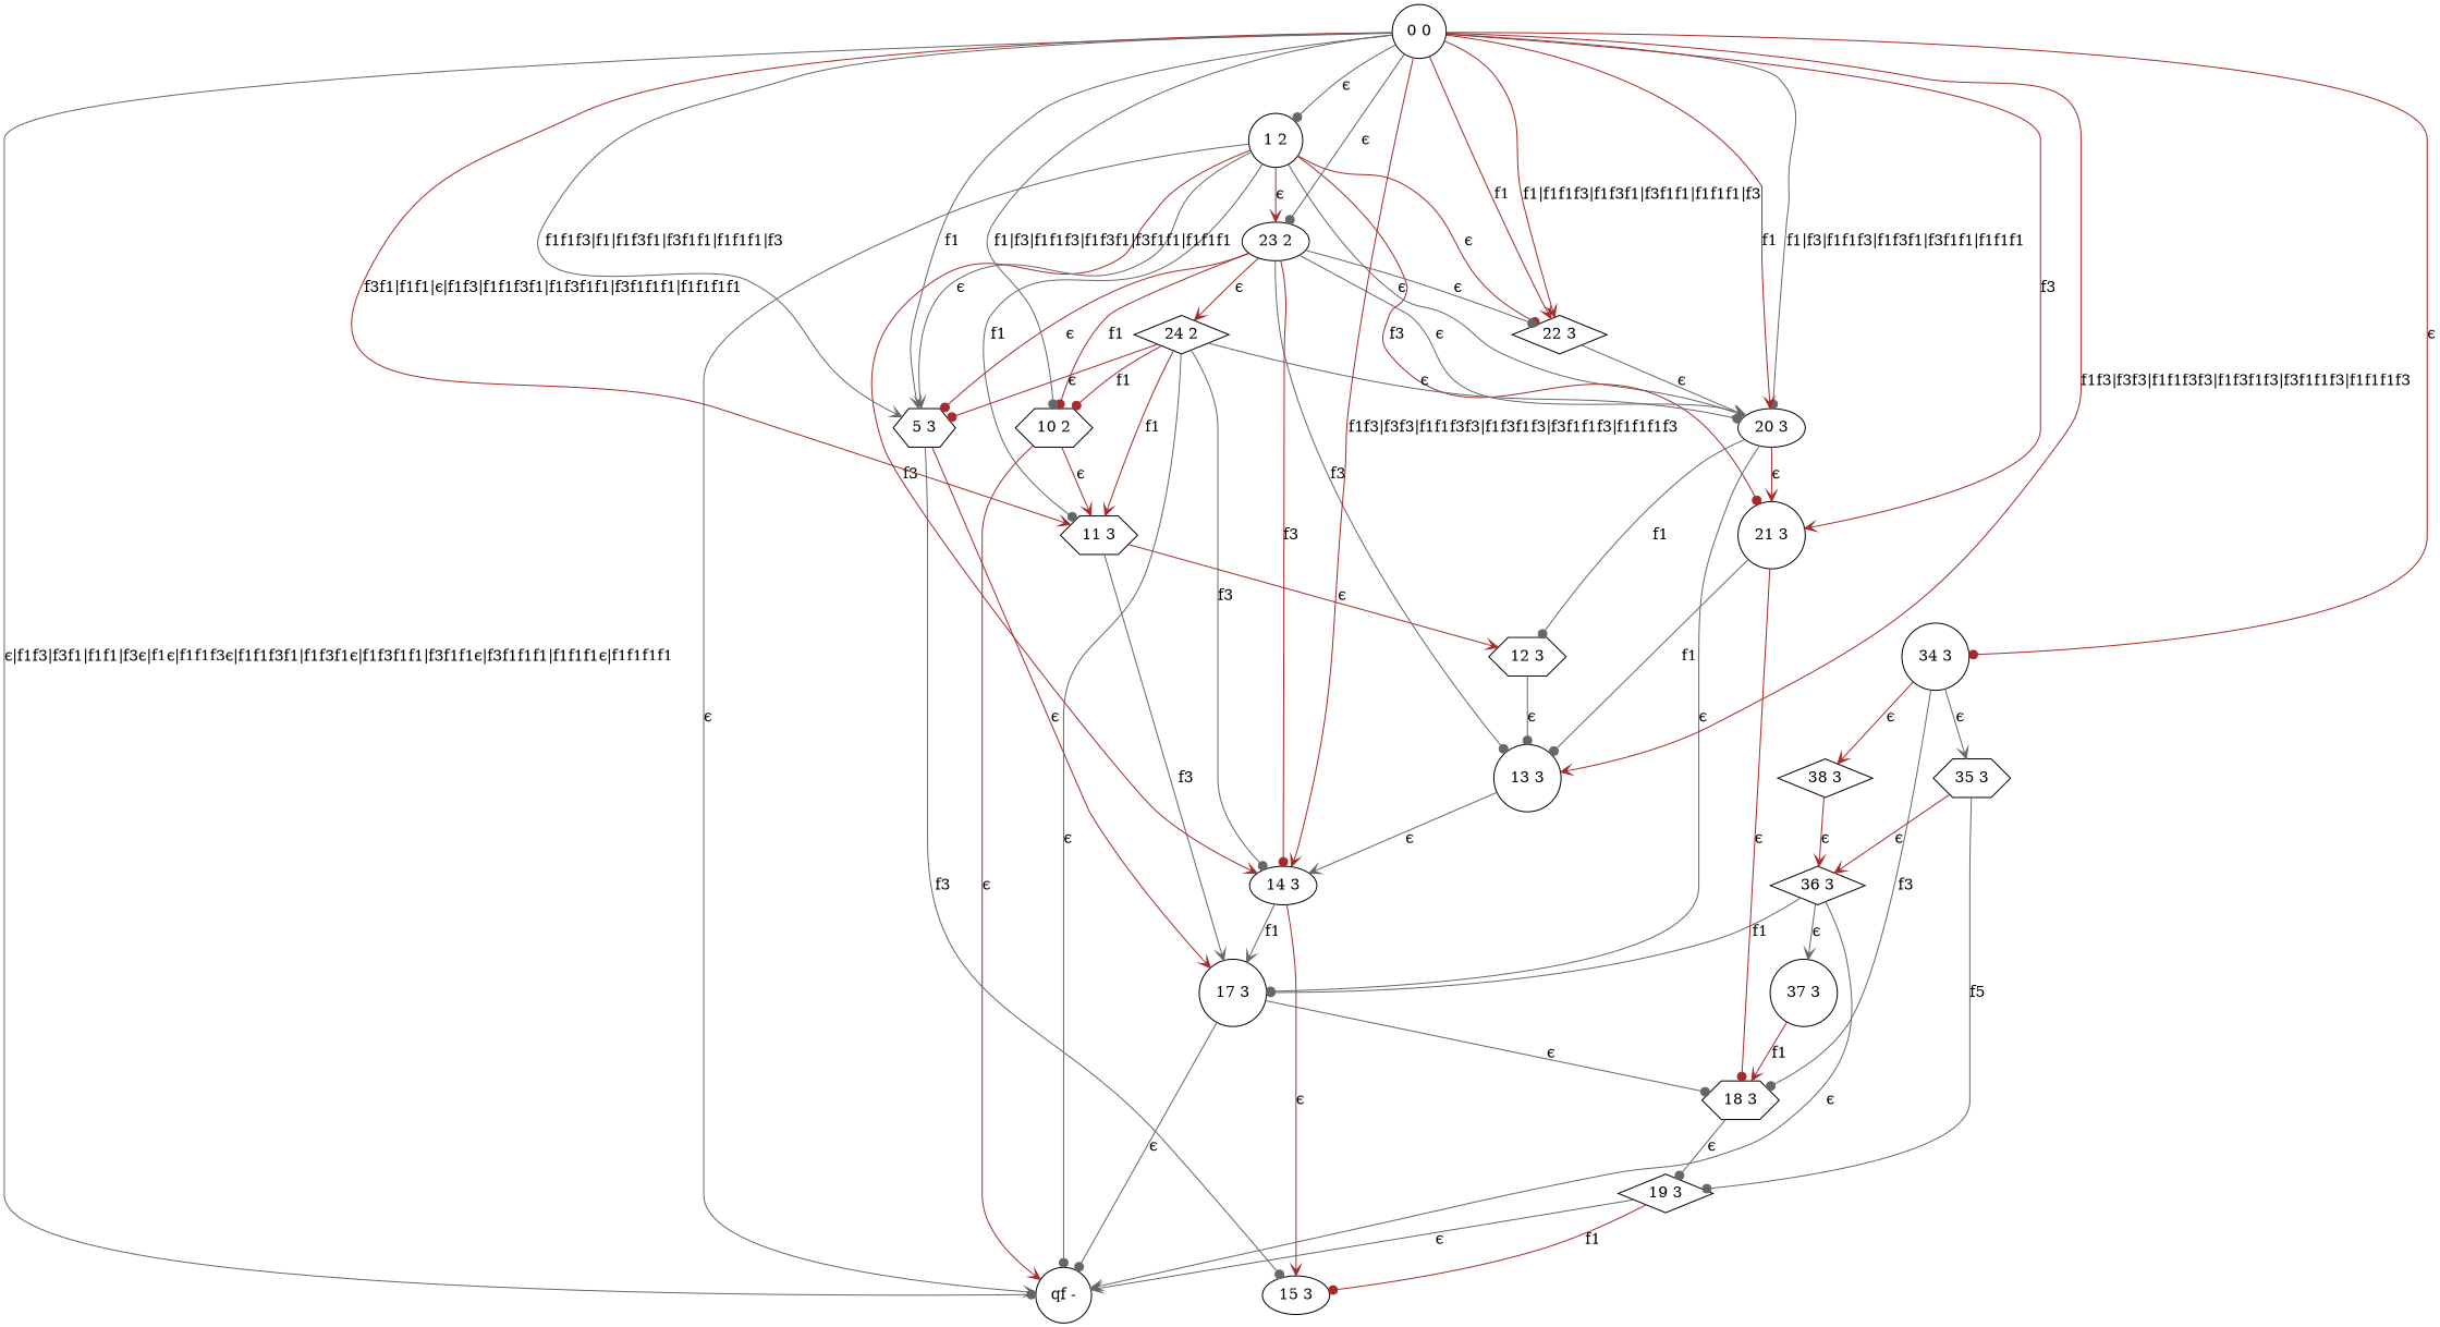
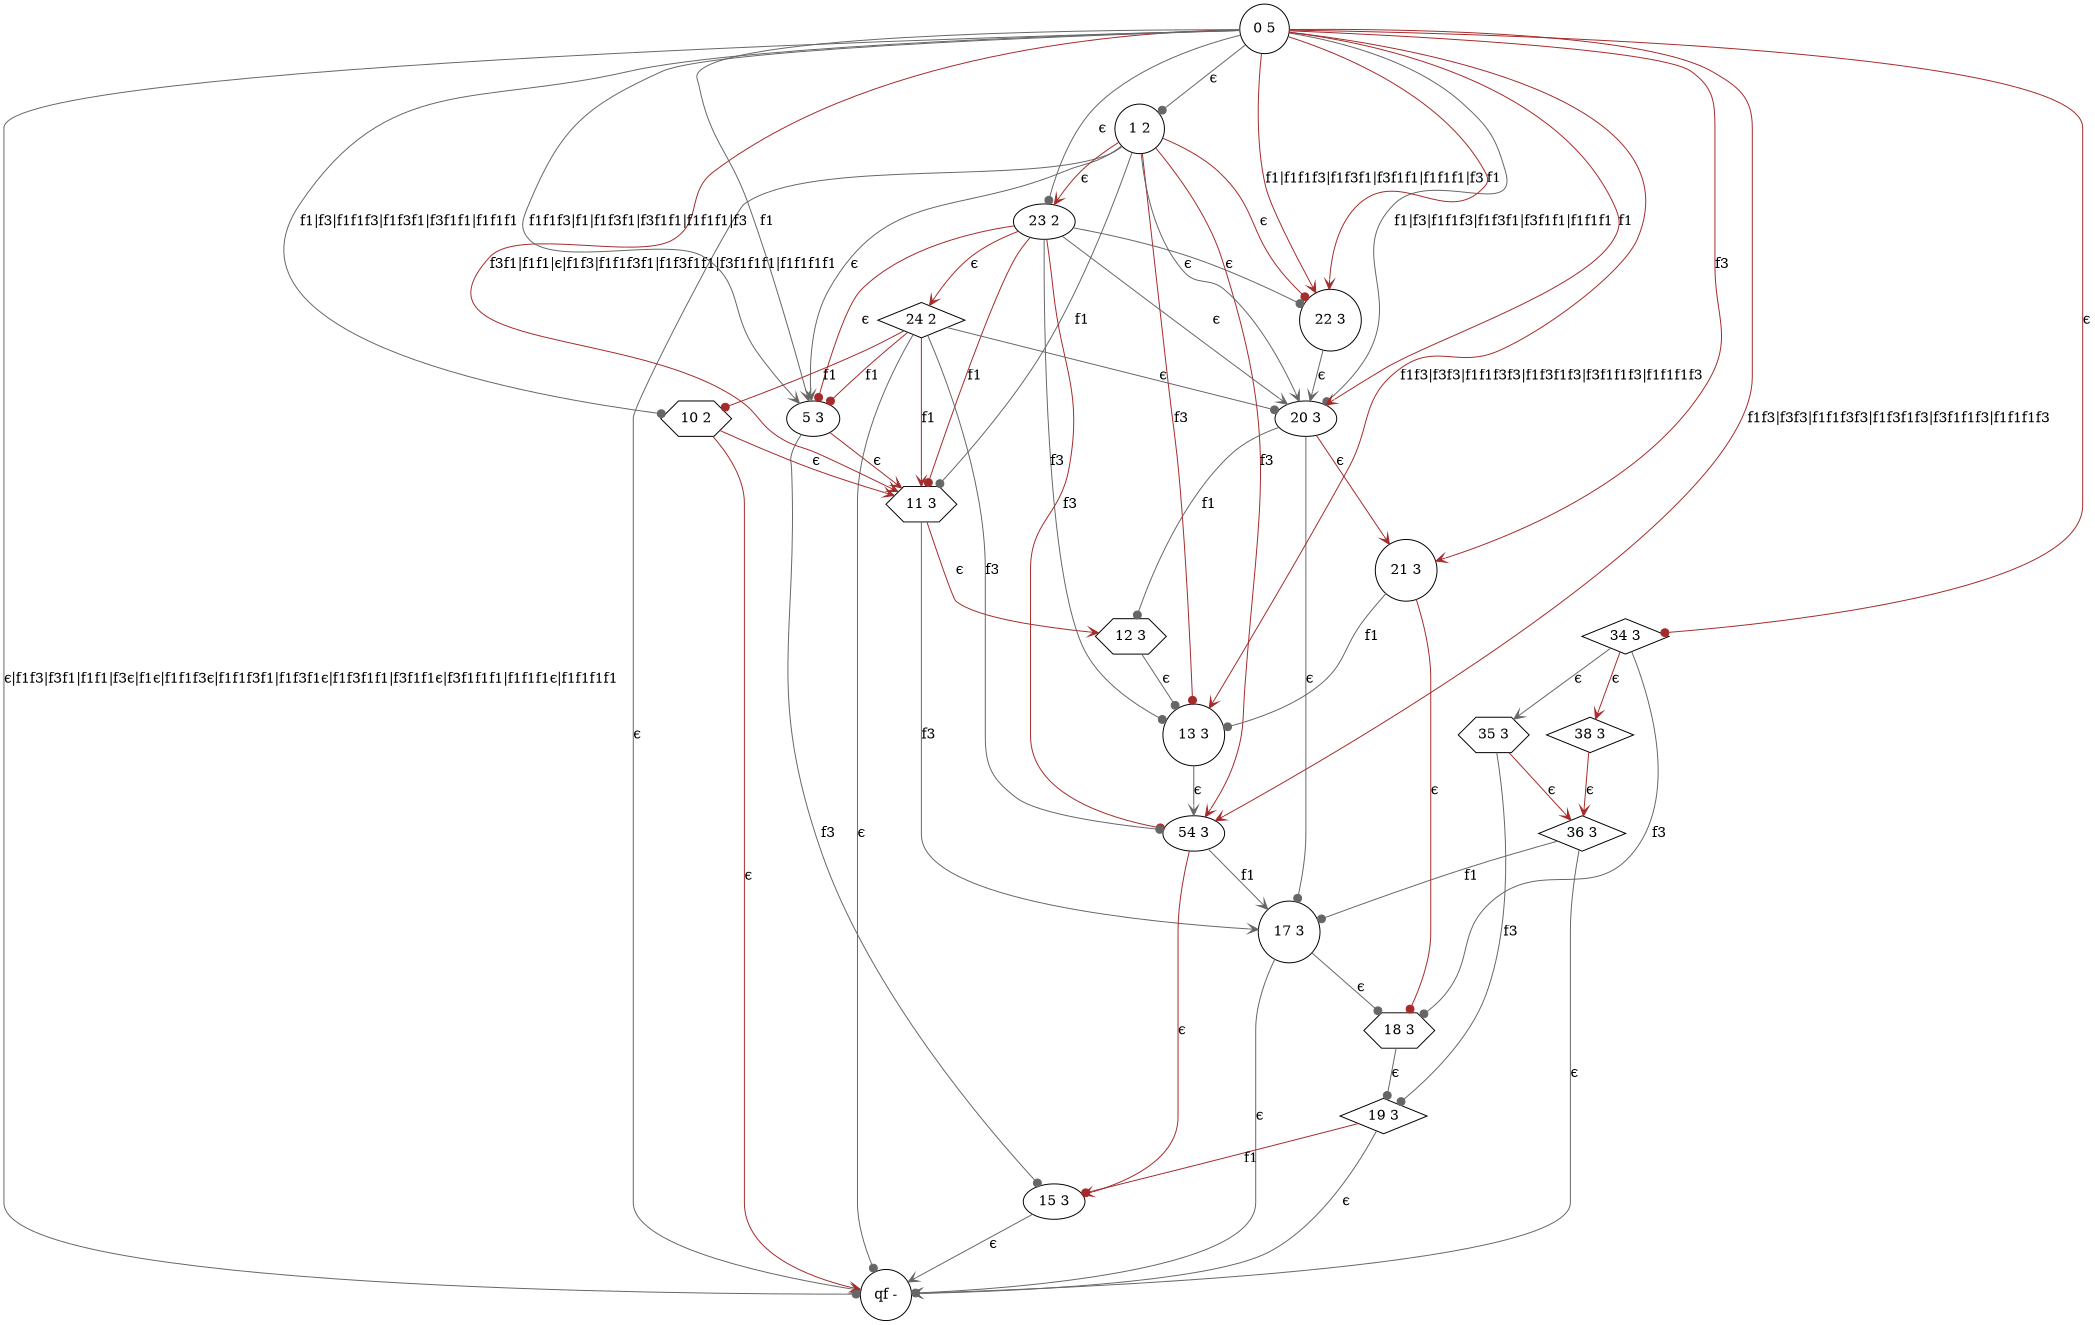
  digraph {
    node [shape=circle]
    edge [arrowhead=vee color=gray40]
    "11 3" [shape=hexagon]
    "12 3" [shape=hexagon]
    "17 3"
    "13 3"
    "qf -"
    "18 3" [shape=hexagon]
-   "14 3" [shape=ellipse]
+   "14 3" [shape=ellipse label="54 3"]
    "15 3" [shape=ellipse]
    "19 3" [shape=diamond]
    "1 2"
-   "5 3" [shape=hexagon]
+   "5 3" [shape=ellipse]
    "20 3" [shape=ellipse]
-   "22 3" [shape=diamond]
+   "22 3"
    "23 2" [shape=ellipse]
    "21 3"
    "24 2" [shape=diamond]
    "10 2" [shape=hexagon]
-   "34 3"
+   "34 3" [shape=diamond]
    "35 3" [shape=hexagon]
    "38 3" [shape=diamond]
    "36 3" [shape=diamond]
-   "37 3"
-   "0 0"
+   "0 0" [label="0 5"]
    "11 3" -> "12 3" [color=brown label="ϵ"]
    "11 3" -> "17 3" [label=f3]
    "12 3" -> "13 3" [arrowhead=dot label="ϵ"]
    "17 3" -> "qf -" [arrowhead=dot label="ϵ"]
    "17 3" -> "18 3" [arrowhead=dot label="ϵ"]
    "13 3" -> "14 3" [label="ϵ"]
    "18 3" -> "19 3" [arrowhead=dot label="ϵ"]
    "14 3" -> "17 3" [label=f1]
    "14 3" -> "15 3" [color=brown label="ϵ"]
+   "15 3" -> "qf -" [label="ϵ"]
    "19 3" -> "qf -" [label="ϵ"]
    "19 3" -> "15 3" [arrowhead=dot color=brown label=f1]
    "1 2" -> "11 3" [arrowhead=dot label=f1]
-   "1 2" -> "21 3" [arrowhead=dot color=brown label=f3]
+   "1 2" -> "13 3" [arrowhead=dot color=brown label=f3]
    "1 2" -> "qf -" [label="ϵ"]
    "1 2" -> "14 3" [color=brown label=f3]
    "1 2" -> "5 3" [label="ϵ"]
    "1 2" -> "20 3" [label="ϵ"]
    "1 2" -> "22 3" [arrowhead=dot color=brown label="ϵ"]
    "1 2" -> "23 2" [color=brown label="ϵ"]
-   "5 3" -> "17 3" [color=brown label="ϵ"]
+   "5 3" -> "11 3" [color=brown label="ϵ"]
    "5 3" -> "15 3" [arrowhead=dot label=f3]
    "20 3" -> "12 3" [arrowhead=dot label=f1]
    "20 3" -> "17 3" [arrowhead=dot label="ϵ"]
    "20 3" -> "21 3" [color=brown label="ϵ"]
    "22 3" -> "20 3" [label="ϵ"]
-   "23 2" -> "10 2" [arrowhead=dot color=brown label=f1]
+   "23 2" -> "11 3" [arrowhead=dot color=brown label=f1]
    "23 2" -> "13 3" [arrowhead=dot label=f3]
    "23 2" -> "14 3" [arrowhead=dot color=brown label=f3]
    "23 2" -> "5 3" [arrowhead=dot color=brown label="ϵ"]
    "23 2" -> "20 3" [label="ϵ"]
    "23 2" -> "22 3" [arrowhead=dot label="ϵ"]
    "23 2" -> "24 2" [color=brown label="ϵ"]
    "21 3" -> "13 3" [arrowhead=dot label=f1]
    "21 3" -> "18 3" [arrowhead=dot color=brown label="ϵ"]
    "24 2" -> "11 3" [color=brown label=f1]
    "24 2" -> "qf -" [arrowhead=dot label="ϵ"]
    "24 2" -> "14 3" [arrowhead=dot label=f3]
-   "24 2" -> "5 3" [arrowhead=dot color=brown label="ϵ"]
+   "24 2" -> "5 3" [arrowhead=dot color=brown label=f1]
    "24 2" -> "20 3" [arrowhead=dot label="ϵ"]
    "24 2" -> "10 2" [arrowhead=dot color=brown label=f1]
    "10 2" -> "11 3" [color=brown label="ϵ"]
    "10 2" -> "qf -" [color=brown label="ϵ"]
    "34 3" -> "18 3" [arrowhead=dot label=f3]
    "34 3" -> "35 3" [label="ϵ"]
    "34 3" -> "38 3" [color=brown label="ϵ"]
-   "35 3" -> "19 3" [arrowhead=dot label=f5]
+   "35 3" -> "19 3" [arrowhead=dot label=f3]
    "35 3" -> "36 3" [color=brown label="ϵ"]
    "38 3" -> "36 3" [color=brown label="ϵ"]
    "36 3" -> "17 3" [arrowhead=dot label=f1]
    "36 3" -> "qf -" [label="ϵ"]
-   "36 3" -> "37 3" [label="ϵ"]
-   "37 3" -> "18 3" [color=brown label=f1]
    "0 0" -> "11 3" [color=brown label="f3f1|f1f1|ϵ|f1f3|f1f1f3f1|f1f3f1f1|f3f1f1f1|f1f1f1f1"]
    "0 0" -> "13 3" [color=brown label="f1f3|f3f3|f1f1f3f3|f1f3f1f3|f3f1f1f3|f1f1f1f3"]
    "0 0" -> "qf -" [arrowhead=dot label="ϵ|f1f3|f3f1|f1f1|f3ϵ|f1ϵ|f1f1f3ϵ|f1f1f3f1|f1f3f1ϵ|f1f3f1f1|f3f1f1ϵ|f3f1f1f1|f1f1f1ϵ|f1f1f1f1"]
    "0 0" -> "14 3" [color=brown label="f1f3|f3f3|f1f1f3f3|f1f3f1f3|f3f1f1f3|f1f1f1f3"]
    "0 0" -> "1 2" [arrowhead=dot label="ϵ"]
    "0 0" -> "5 3" [label="f1f1f3|f1|f1f3f1|f3f1f1|f1f1f1|f3"]
    "0 0" -> "5 3" [label=f1]
    "0 0" -> "20 3" [arrowhead=dot label="f1|f3|f1f1f3|f1f3f1|f3f1f1|f1f1f1"]
    "0 0" -> "20 3" [color=brown label=f1]
    "0 0" -> "22 3" [color=brown label="f1|f1f1f3|f1f3f1|f3f1f1|f1f1f1|f3"]
    "0 0" -> "22 3" [color=brown label=f1]
    "0 0" -> "23 2" [arrowhead=dot label="ϵ"]
    "0 0" -> "21 3" [color=brown label=f3]
    "0 0" -> "10 2" [arrowhead=dot label="f1|f3|f1f1f3|f1f3f1|f3f1f1|f1f1f1"]
    "0 0" -> "34 3" [arrowhead=dot color=brown label="ϵ"]
  }
